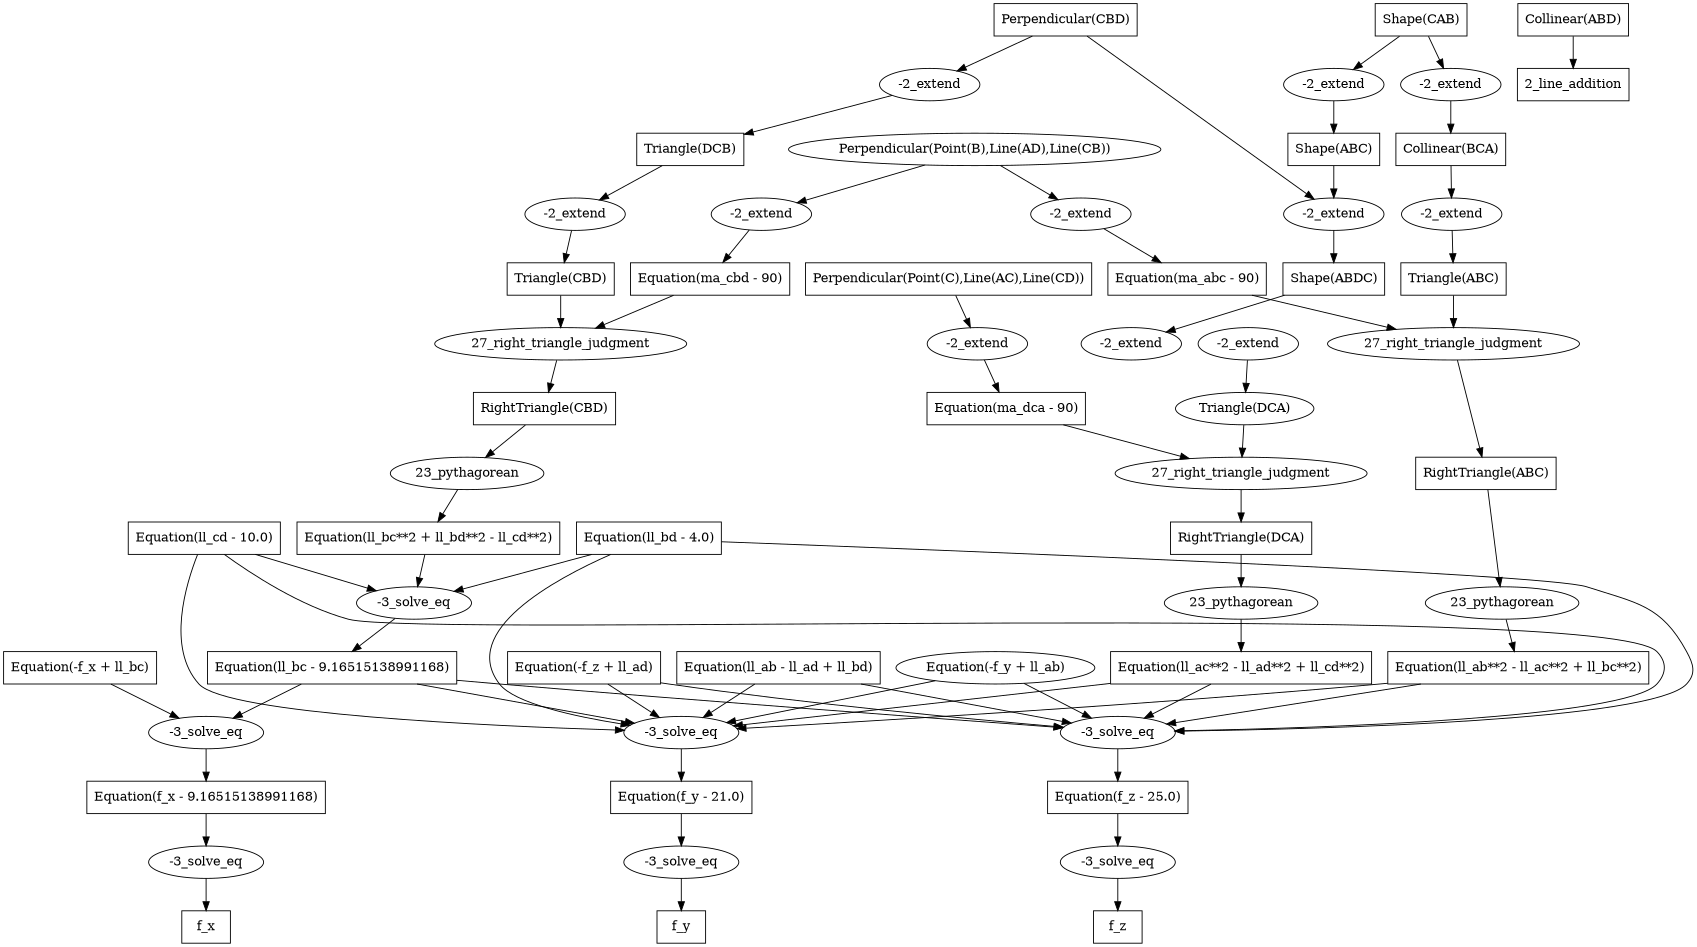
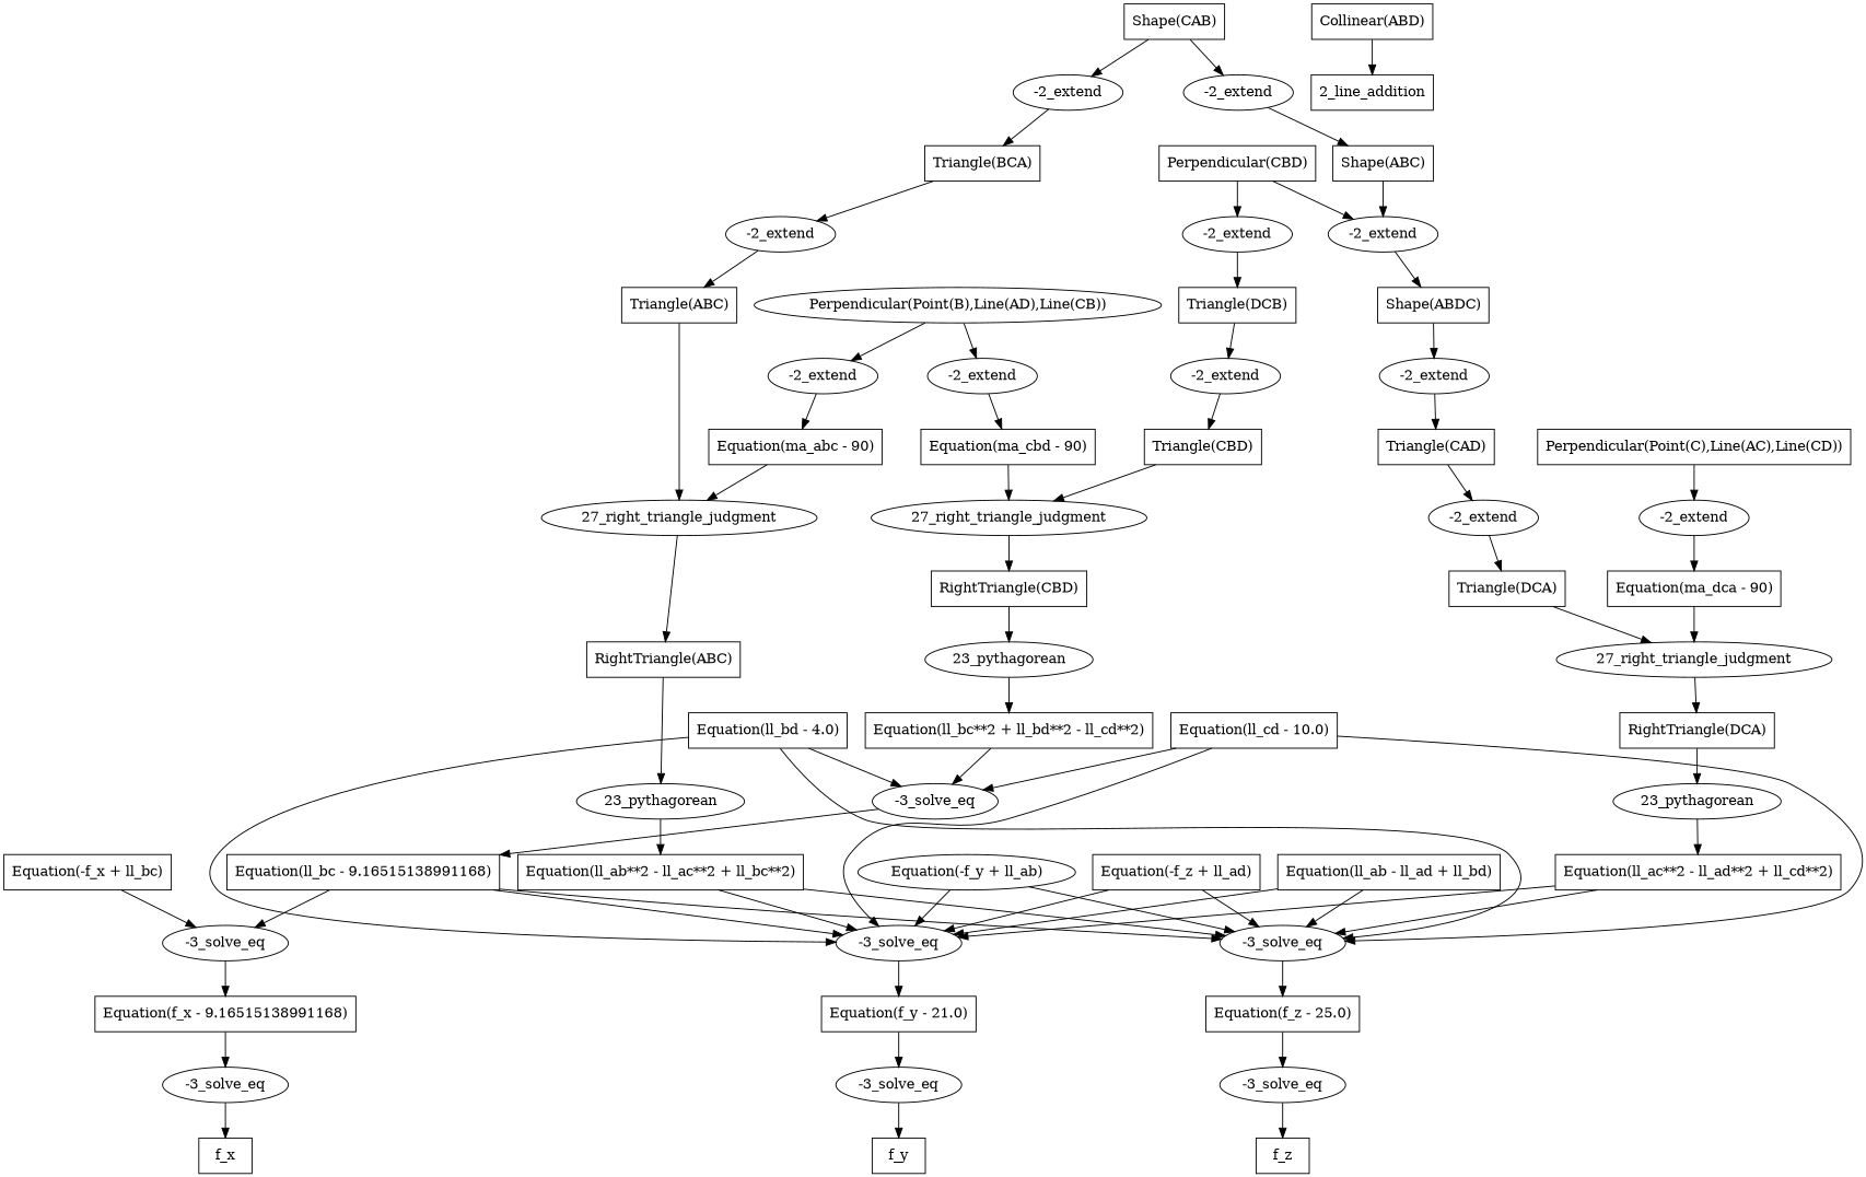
  digraph {
    node [shape=box]
    n1 [label=f_x]
    n2 [label="-3_solve_eq" shape=""]
    n3 [label="Equation(f_x - 9.16515138991168)"]
    n4 [label=f_y]
    n5 [label="-3_solve_eq" shape=""]
    n6 [label="Equation(f_y - 21.0)"]
    n7 [label=f_z]
    n8 [label="-3_solve_eq" shape=""]
    n9 [label="Equation(f_z - 25.0)"]
    n10 [label="-3_solve_eq" shape=""]
    n11 [label="Equation(-f_x + ll_bc)"]
    n12 [label="Equation(ll_bc - 9.16515138991168)"]
    n13 [label="-3_solve_eq" shape=""]
    n14 [label="-3_solve_eq" shape=""]
    n15 [label="Equation(ll_cd - 10.0)"]
    n16 [label="-3_solve_eq" shape=""]
    n17 [label="Equation(ll_bd - 4.0)"]
    n18 [label="Equation(-f_y + ll_ab)" shape=ellipse]
    n19 [label="Equation(-f_z + ll_ad)"]
    n20 [label="Equation(ll_ab - ll_ad + ll_bd)"]
    n21 [label="Equation(ll_ab**2 - ll_ac**2 + ll_bc**2)"]
    n22 [label="Equation(ll_ac**2 - ll_ad**2 + ll_cd**2)"]
    n23 [label="Equation(ll_bc**2 + ll_bd**2 - ll_cd**2)"]
    n24 [label="2_line_addition"]
    n25 [label="Collinear(ABD)"]
    n26 [label="23_pythagorean" shape=""]
    n27 [label="RightTriangle(ABC)"]
    n28 [label="23_pythagorean" shape=""]
    n29 [label="RightTriangle(DCA)"]
    n30 [label="23_pythagorean" shape=""]
    n31 [label="RightTriangle(CBD)"]
    n32 [label="27_right_triangle_judgment" shape=""]
    n33 [label="Triangle(ABC)"]
    n34 [label="Equation(ma_abc - 90)"]
    n35 [label="27_right_triangle_judgment" shape=""]
-   n36 [label="Triangle(DCA)" shape=ellipse]
+   n36 [label="Triangle(DCA)"]
    n37 [label="Equation(ma_dca - 90)"]
    n38 [label="27_right_triangle_judgment" shape=""]
    n39 [label="Triangle(CBD)"]
    n40 [label="Equation(ma_cbd - 90)"]
    n41 [label="-2_extend" shape=""]
-   n42 [label="Collinear(BCA)"]
+   n42 [label="Triangle(BCA)"]
    n43 [label="-2_extend" shape=""]
    n44 [label="Perpendicular(Point(B),Line(AD),Line(CB))" shape=ellipse]
    n45 [label="-2_extend" shape=""]
    n46 [label="-2_extend" shape=""]
+   n47 [label="Triangle(CAD)"]
    n48 [label="-2_extend" shape=""]
    n49 [label="Perpendicular(Point(C),Line(AC),Line(CD))"]
    n50 [label="-2_extend" shape=""]
    n51 [label="Triangle(DCB)"]
    n52 [label="-2_extend" shape=""]
    n53 [label="Shape(CAB)"]
    n54 [label="-2_extend" shape=""]
    n55 [label="Shape(ABC)"]
    n56 [label="-2_extend" shape=""]
    n57 [label="Shape(ABDC)"]
    n58 [label="-2_extend" shape=""]
    n59 [label="Perpendicular(CBD)"]
    n60 [label="-2_extend" shape=""]
    n2 -> n1
    n3 -> n2
    n5 -> n4
    n6 -> n5
    n8 -> n7
    n9 -> n8
    n10 -> n3
    n11 -> n10
    n12 -> n10
    n12 -> n13
    n12 -> n14
    n13 -> n6
    n14 -> n9
    n15 -> n13
    n15 -> n14
    n15 -> n16
    n16 -> n12
    n17 -> n13
    n17 -> n14
    n17 -> n16
    n18 -> n13
    n18 -> n14
    n19 -> n13
    n19 -> n14
    n20 -> n13
    n20 -> n14
    n21 -> n13
    n21 -> n14
    n22 -> n13
    n22 -> n14
    n23 -> n16
    n25 -> n24
    n26 -> n21
    n27 -> n26
    n28 -> n22
    n29 -> n28
    n30 -> n23
    n31 -> n30
    n32 -> n27
    n33 -> n32
    n34 -> n32
    n35 -> n29
    n36 -> n35
    n37 -> n35
    n38 -> n31
    n39 -> n38
    n40 -> n38
    n41 -> n33
    n42 -> n41
    n43 -> n34
    n44 -> n43
    n44 -> n45
    n45 -> n40
    n46 -> n36
+   n47 -> n46
    n48 -> n37
    n49 -> n48
    n50 -> n39
    n51 -> n50
    n52 -> n42
    n53 -> n52
    n53 -> n54
    n54 -> n55
    n55 -> n60
+   n56 -> n47
    n57 -> n56
    n58 -> n51
    n59 -> n58
    n59 -> n60
    n60 -> n57
  }
